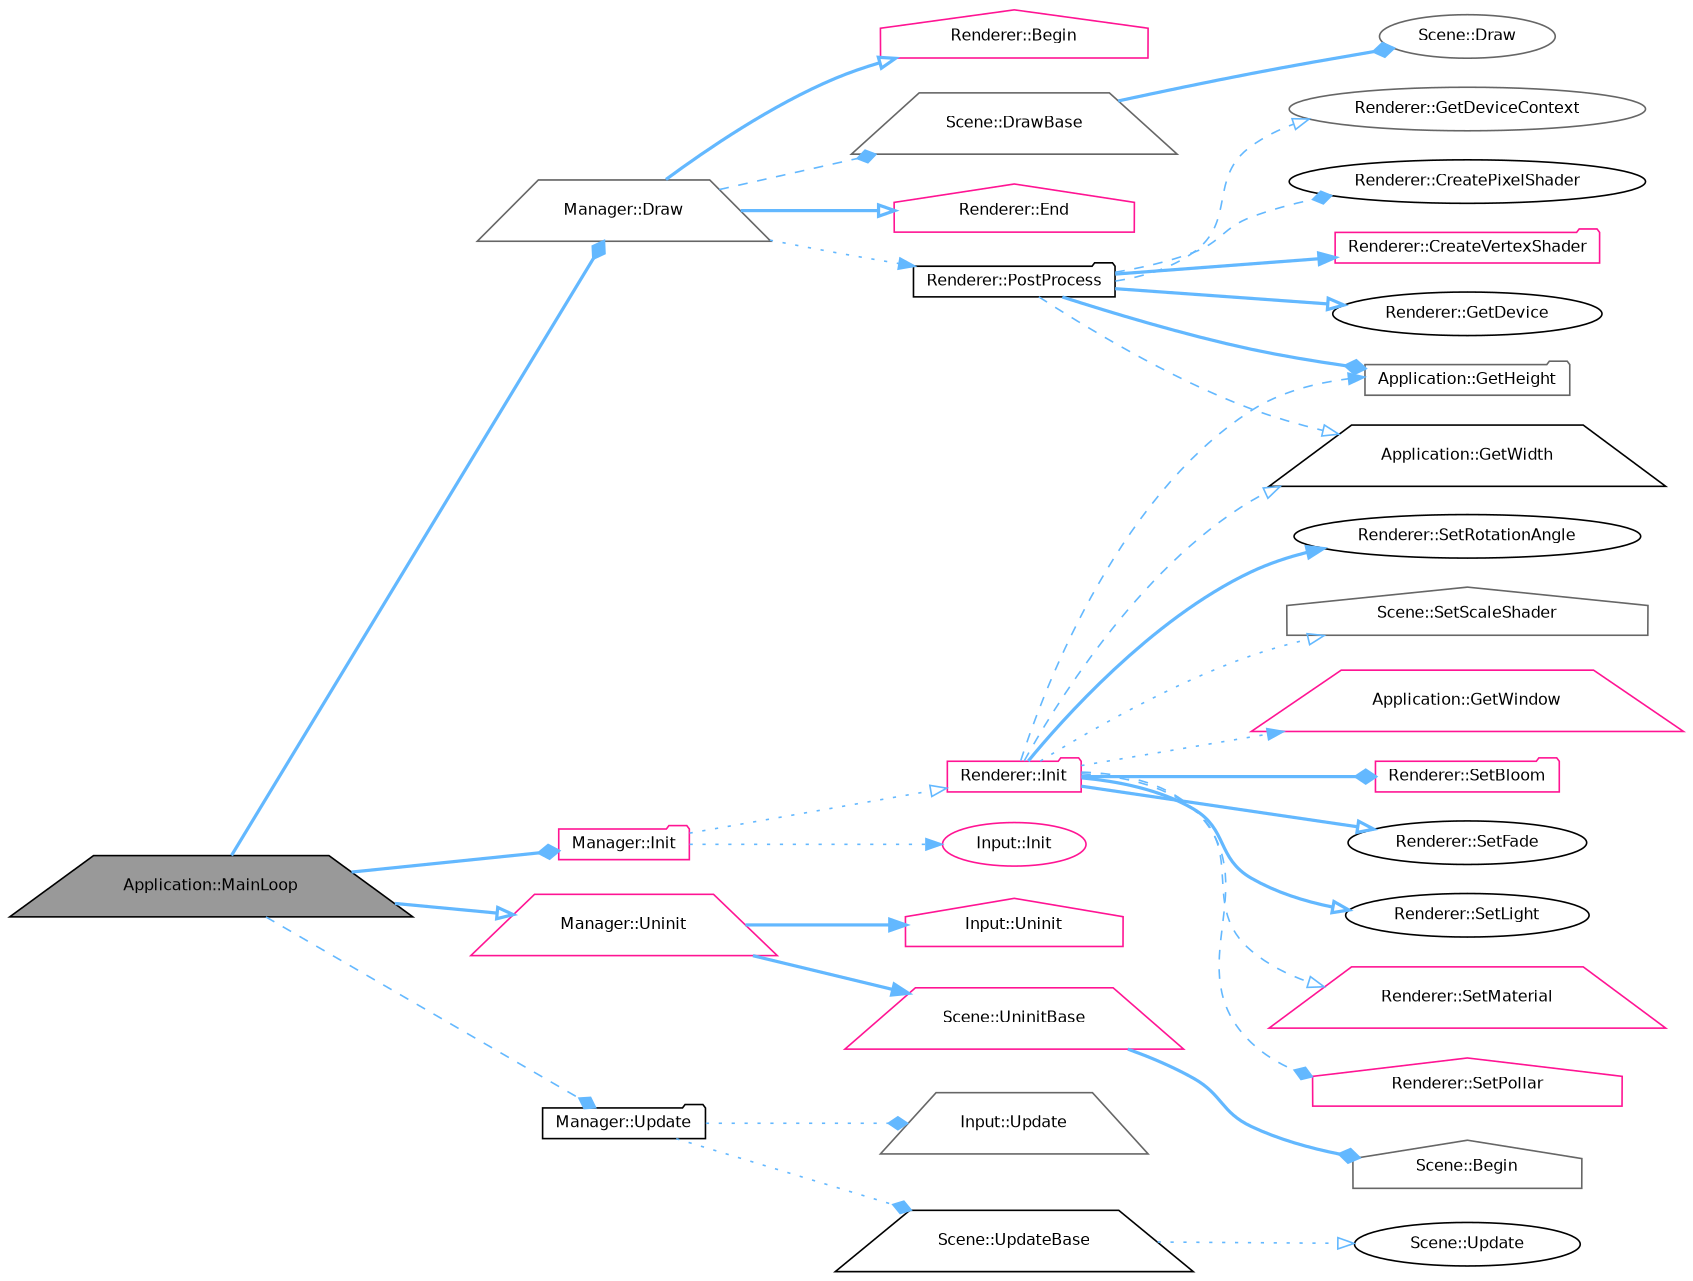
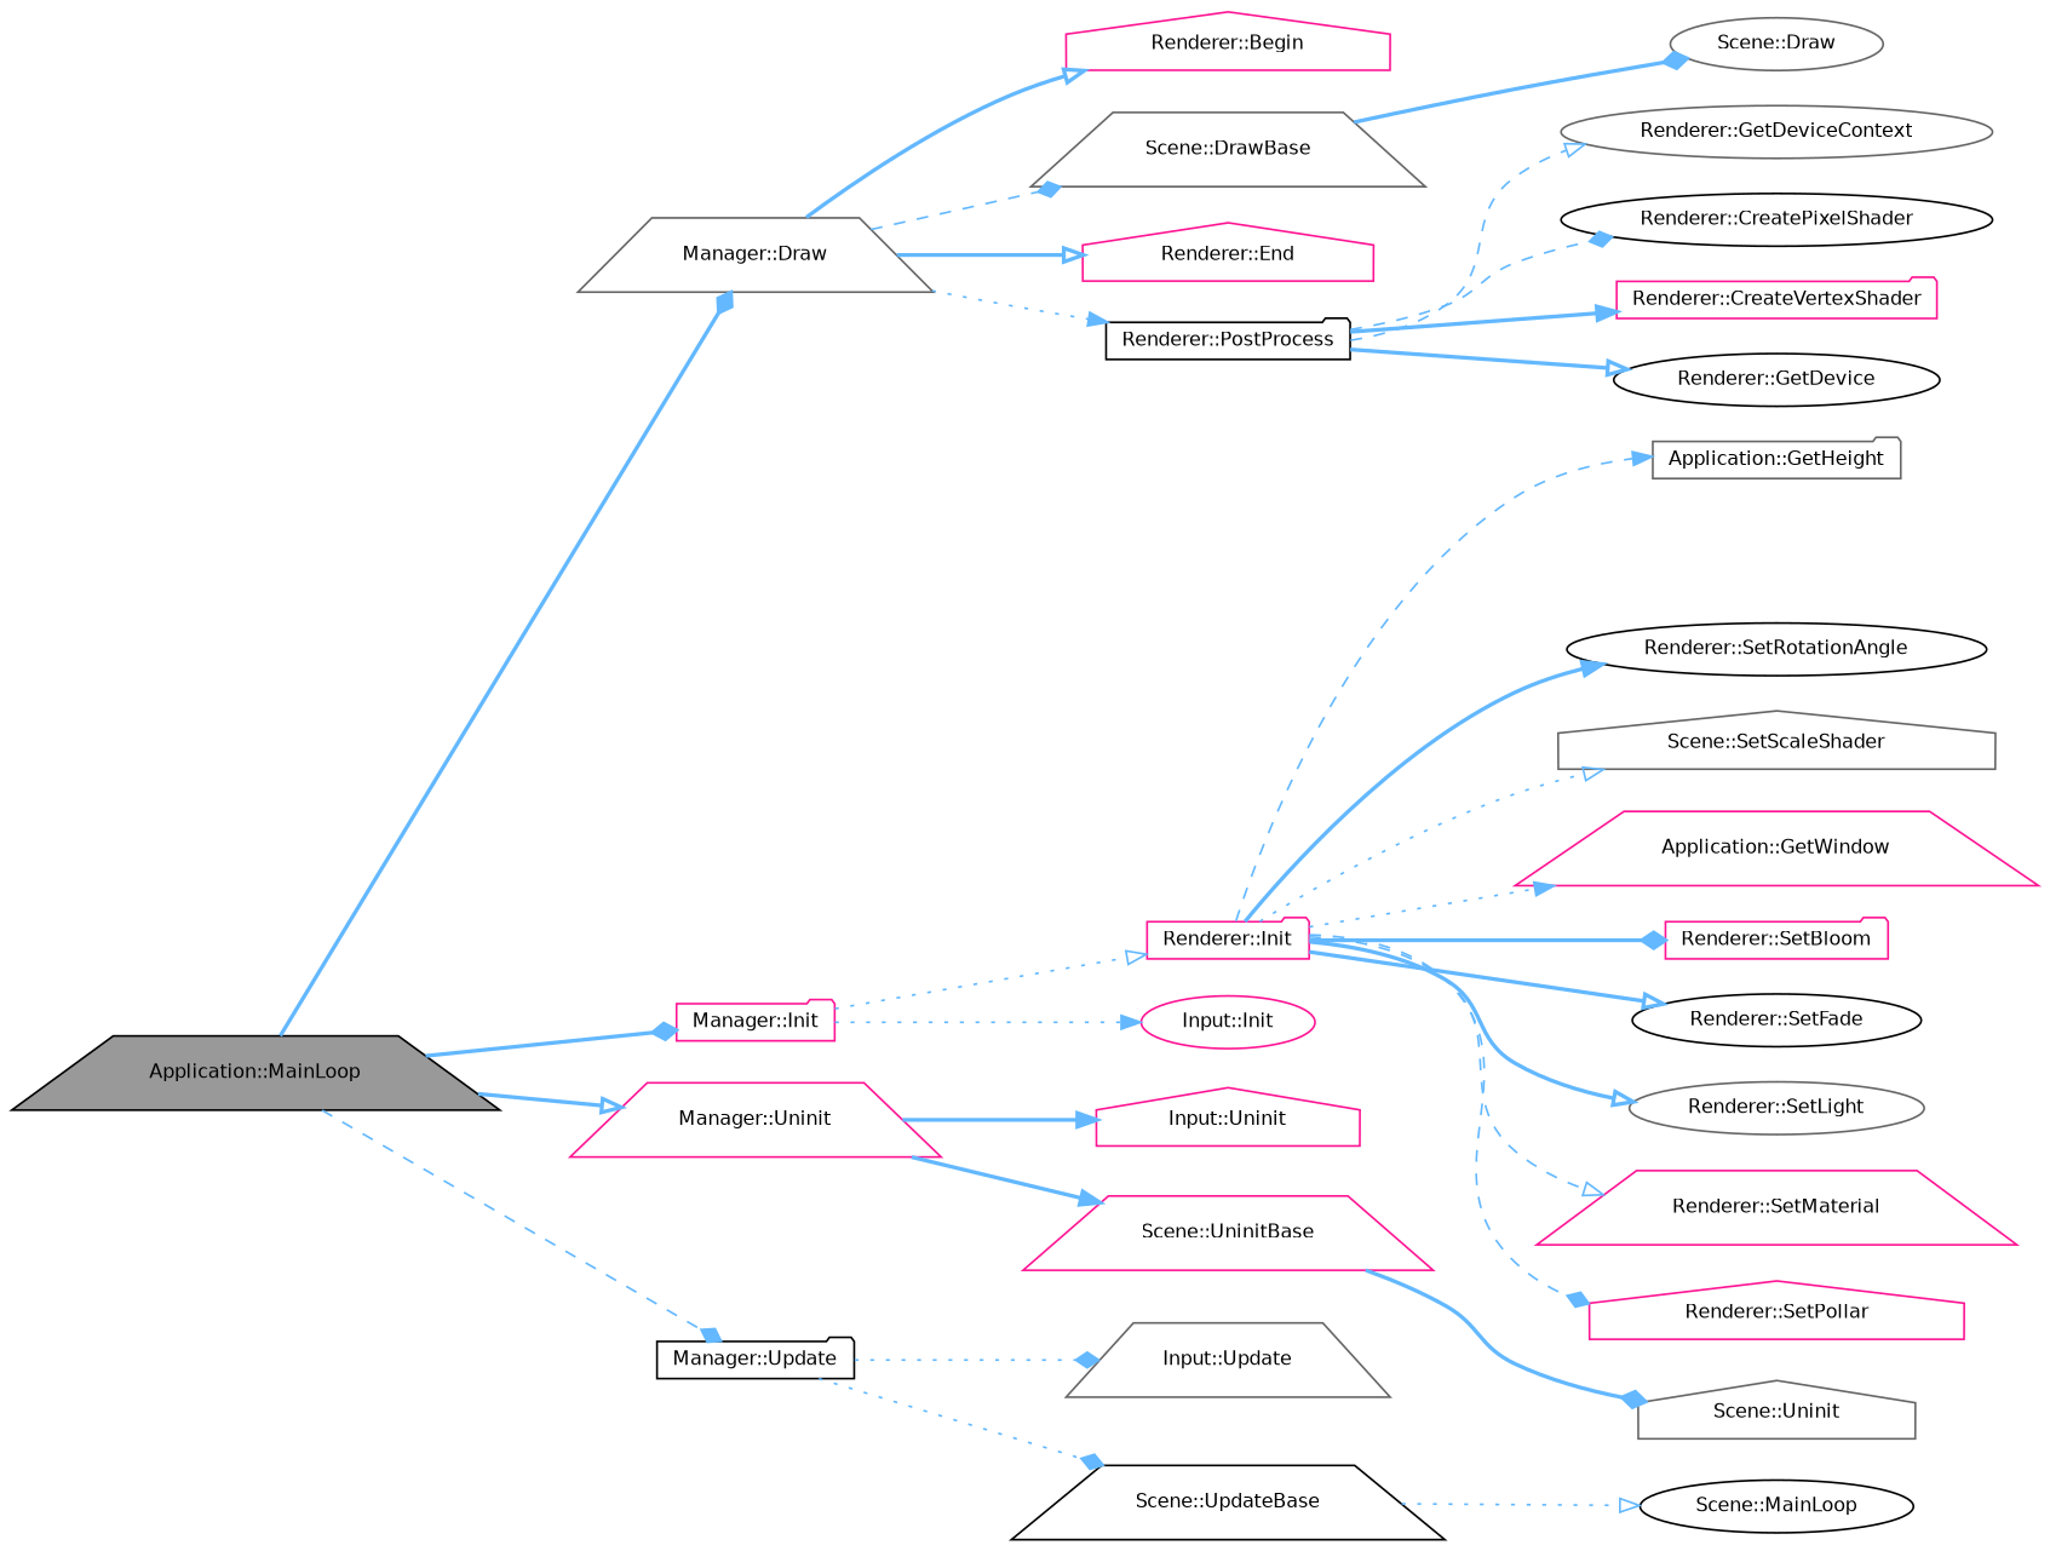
  digraph {
    rankdir=LR
    node [color=deeppink fillcolor=white fontname=Helvetica fontsize=10 shape=trapezium style=filled]
    edge [arrowhead=onormal color=steelblue1 fontname=Helvetica fontsize=10 labelfontname=Helvetica labelfontsize=10 style=bold]
    n1 [color=black fillcolor=grey60 fontcolor=black height=0.2 label="Application::MainLoop" width=0.4]
    n2 [color=gray40 height=0.2 label="Manager::Draw" width=0.4]
    n3 [height=0.2 label="Manager::Init" shape=folder width=0.4]
    n4 [height=0.2 label="Manager::Uninit" width=0.4]
    n5 [color=black height=0.2 label="Manager::Update" shape=folder width=0.4]
    n6 [height=0.2 label="Renderer::Begin" shape=house width=0.4]
    n7 [color=gray40 height=0.2 label="Scene::DrawBase" width=0.4]
    n8 [height=0.2 label="Renderer::End" shape=house width=0.4]
    n9 [color=black height=0.2 label="Renderer::PostProcess" shape=folder width=0.4]
    n10 [height=0.2 label="Input::Init" shape=ellipse width=0.4]
    n11 [height=0.2 label="Renderer::Init" shape=folder width=0.4]
    n12 [height=0.2 label="Input::Uninit" shape=house width=0.4]
    n13 [height=0.2 label="Scene::UninitBase" width=0.4]
    n14 [color=gray40 height=0.2 label="Input::Update" width=0.4]
    n15 [color=black height=0.2 label="Scene::UpdateBase" width=0.4]
    n16 [color=gray40 height=0.2 label="Scene::Draw" shape=ellipse width=0.4]
    n17 [color=black height=0.2 label="Renderer::CreatePixelShader" shape=ellipse width=0.4]
    n18 [height=0.2 label="Renderer::CreateVertexShader" shape=folder width=0.4]
    n19 [color=black height=0.2 label="Renderer::GetDevice" shape=ellipse width=0.4]
    n20 [color=gray40 height=0.2 label="Renderer::GetDeviceContext" shape=ellipse width=0.4]
    n21 [color=gray40 height=0.2 label="Application::GetHeight" shape=folder width=0.4]
-   n22 [color=black height=0.2 label="Application::GetWidth" width=0.4]
    n23 [height=0.2 label="Application::GetWindow" width=0.4]
    n24 [height=0.2 label="Renderer::SetBloom" shape=folder width=0.4]
    n25 [color=black height=0.2 label="Renderer::SetFade" shape=ellipse width=0.4]
-   n26 [color=black height=0.2 label="Renderer::SetLight" shape=ellipse width=0.4]
+   n26 [color=gray40 height=0.2 label="Renderer::SetLight" shape=ellipse width=0.4]
    n27 [height=0.2 label="Renderer::SetMaterial" width=0.4]
    n28 [height=0.2 label="Renderer::SetPollar" shape=house width=0.4]
    n29 [color=black height=0.2 label="Renderer::SetRotationAngle" shape=ellipse width=0.4]
    n30 [color=gray40 height=0.2 label="Scene::SetScaleShader" shape=house width=0.4]
-   n31 [color=gray40 height=0.2 label="Scene::Begin" shape=house width=0.4]
-   n32 [color=black height=0.2 label="Scene::Update" shape=ellipse width=0.4]
+   n31 [color=gray40 height=0.2 label="Scene::Uninit" shape=house width=0.4]
+   n32 [color=black height=0.2 label="Scene::MainLoop" shape=ellipse width=0.4]
    n1 -> n2 [arrowhead=diamond]
    n1 -> n3 [arrowhead=diamond]
    n1 -> n4
    n1 -> n5 [arrowhead=diamond style=dashed]
    n2 -> n6
    n2 -> n7 [arrowhead=diamond style=dashed]
    n2 -> n8
    n2 -> n9 [arrowhead=normal style=dotted]
    n3 -> n10 [arrowhead=normal style=dotted]
    n3 -> n11 [style=dotted]
    n4 -> n12 [arrowhead=normal]
    n4 -> n13 [arrowhead=normal]
    n5 -> n14 [arrowhead=diamond style=dotted]
    n5 -> n15 [arrowhead=diamond style=dotted]
    n7 -> n16 [arrowhead=diamond]
    n9 -> n17 [arrowhead=diamond style=dashed]
    n9 -> n18 [arrowhead=normal]
    n9 -> n19
    n9 -> n20 [style=dashed]
-   n9 -> n21 [arrowhead=diamond]
-   n9 -> n22 [style=dashed]
    n11 -> n21 [arrowhead=normal style=dashed]
-   n11 -> n22 [style=dashed]
    n11 -> n23 [arrowhead=normal style=dotted]
    n11 -> n24 [arrowhead=diamond]
    n11 -> n25
    n11 -> n26
    n11 -> n27 [style=dashed]
    n11 -> n28 [arrowhead=diamond style=dashed]
    n11 -> n29 [arrowhead=normal]
    n11 -> n30 [style=dotted]
    n13 -> n31 [arrowhead=diamond]
    n15 -> n32 [style=dotted]
  }
